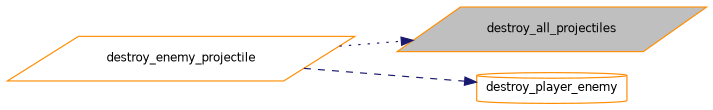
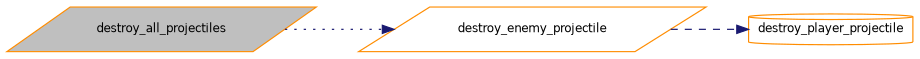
  digraph {
    rankdir=LR
    node [color=darkorange fillcolor=white fontname=Helvetica fontsize=10 shape=parallelogram style=filled]
    edge [color=midnightblue fontname=Helvetica fontsize=10 labelfontname=Helvetica labelfontsize=10]
    n1 [fillcolor=grey75 fontcolor=black height=0.2 label=destroy_all_projectiles width=0.4]
    n2 [height=0.2 label=destroy_enemy_projectile width=0.4]
-   n3 [height=0.2 label=destroy_player_enemy shape=cylinder width=0.4]
-   n2 -> n1 [style=dotted]
+   n3 [height=0.2 label=destroy_player_projectile shape=cylinder width=0.4]
+   n1 -> n2 [style=dotted]
    n2 -> n3 [style=dashed]
  }
